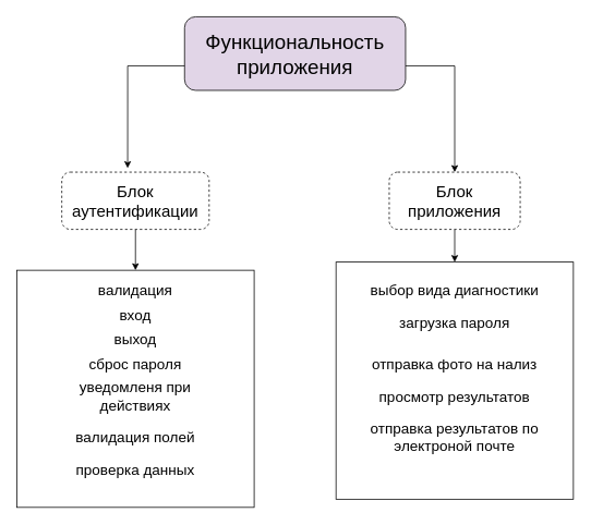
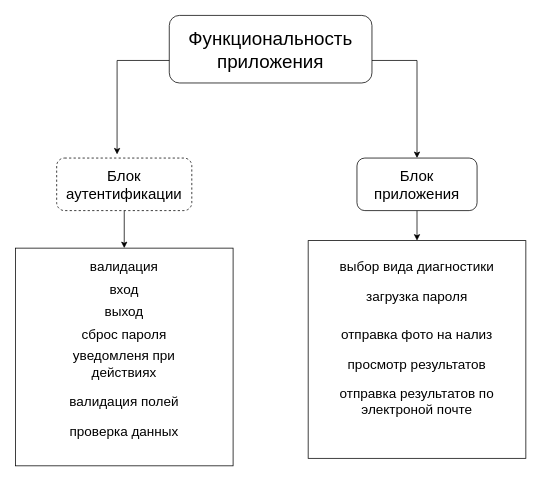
  <mxCell id="0" />
  <mxCell id="1" parent="0" />
  <mxCell id="2" style="edgeStyle=orthogonalEdgeStyle;rounded=0;orthogonalLoop=1;jettySize=auto;html=1;" edge="1" parent="1" source="3" target="8"><mxGeometry relative="1" as="geometry"><Array as="points"><mxPoint x="555" y="80" /></Array></mxGeometry></mxCell>
- <mxCell id="3" value="&lt;font style=&quot;font-size: 25px;&quot;&gt;Функциональность приложения&lt;/font&gt;" style="rounded=1;whiteSpace=wrap;html=1;fillColor=#e1d5e7;" vertex="1" parent="1"><mxGeometry x="225" y="20" width="270" height="90" as="geometry" /></mxCell>
+ <mxCell id="3" value="&lt;font style=&quot;font-size: 25px;&quot;&gt;Функциональность приложения&lt;/font&gt;" style="rounded=1;whiteSpace=wrap;html=1;" vertex="1" parent="1"><mxGeometry x="225" y="20" width="270" height="90" as="geometry" /></mxCell>
  <mxCell id="4" style="edgeStyle=orthogonalEdgeStyle;rounded=0;orthogonalLoop=1;jettySize=auto;html=1;entryX=0.5;entryY=0;entryDx=0;entryDy=0;" edge="1" parent="1" source="5" target="9"><mxGeometry relative="1" as="geometry" /></mxCell>
  <mxCell id="5" value="&lt;font style=&quot;font-size: 20px;&quot;&gt;Блок аутентификации&lt;/font&gt;" style="rounded=1;whiteSpace=wrap;html=1;dashed=1;" vertex="1" parent="1"><mxGeometry x="75" y="210" width="180" height="70" as="geometry" /></mxCell>
  <mxCell id="6" style="edgeStyle=orthogonalEdgeStyle;rounded=0;orthogonalLoop=1;jettySize=auto;html=1;entryX=0.447;entryY=-0.069;entryDx=0;entryDy=0;entryPerimeter=0;" edge="1" parent="1" source="3" target="5"><mxGeometry relative="1" as="geometry"><Array as="points"><mxPoint x="156" y="80" /></Array></mxGeometry></mxCell>
  <mxCell id="7" style="edgeStyle=orthogonalEdgeStyle;rounded=0;orthogonalLoop=1;jettySize=auto;html=1;entryX=0.5;entryY=0;entryDx=0;entryDy=0;" edge="1" parent="1" source="8" target="17"><mxGeometry relative="1" as="geometry" /></mxCell>
- <mxCell id="8" value="&lt;span style=&quot;font-size: 20px;&quot;&gt;Блок приложения&lt;/span&gt;" style="rounded=1;whiteSpace=wrap;html=1;dashed=1;" vertex="1" parent="1"><mxGeometry x="475" y="210" width="160" height="70" as="geometry" /></mxCell>
+ <mxCell id="8" value="&lt;span style=&quot;font-size: 20px;&quot;&gt;Блок приложения&lt;/span&gt;" style="rounded=1;whiteSpace=wrap;html=1;" vertex="1" parent="1"><mxGeometry x="475" y="210" width="160" height="70" as="geometry" /></mxCell>
  <mxCell id="9" value="" style="whiteSpace=wrap;html=1;aspect=fixed;" vertex="1" parent="1"><mxGeometry x="20" y="330" width="290" height="290" as="geometry" /></mxCell>
  <mxCell id="10" value="&lt;font style=&quot;font-size: 18px;&quot;&gt;валидация&lt;/font&gt;" style="text;html=1;align=center;verticalAlign=middle;whiteSpace=wrap;rounded=0;" vertex="1" parent="1"><mxGeometry x="55" y="340" width="220" height="30" as="geometry" /></mxCell>
  <mxCell id="11" value="&lt;font style=&quot;font-size: 18px;&quot;&gt;вход&lt;/font&gt;" style="text;html=1;align=center;verticalAlign=middle;whiteSpace=wrap;rounded=0;" vertex="1" parent="1"><mxGeometry x="55" y="370" width="220" height="30" as="geometry" /></mxCell>
  <mxCell id="12" value="&lt;font style=&quot;font-size: 18px;&quot;&gt;выход&lt;/font&gt;" style="text;html=1;align=center;verticalAlign=middle;whiteSpace=wrap;rounded=0;" vertex="1" parent="1"><mxGeometry x="55" y="400" width="220" height="30" as="geometry" /></mxCell>
  <mxCell id="13" value="&lt;font style=&quot;font-size: 18px;&quot;&gt;сброс пароля&lt;/font&gt;" style="text;html=1;align=center;verticalAlign=middle;whiteSpace=wrap;rounded=0;" vertex="1" parent="1"><mxGeometry x="55" y="430" width="220" height="30" as="geometry" /></mxCell>
  <mxCell id="14" value="&lt;font style=&quot;font-size: 18px;&quot;&gt;уведомленя при действиях&lt;/font&gt;" style="text;html=1;align=center;verticalAlign=middle;whiteSpace=wrap;rounded=0;" vertex="1" parent="1"><mxGeometry x="55" y="470" width="220" height="30" as="geometry" /></mxCell>
  <mxCell id="15" value="&lt;span style=&quot;font-size: 18px;&quot;&gt;валидация полей&lt;/span&gt;" style="text;html=1;align=center;verticalAlign=middle;whiteSpace=wrap;rounded=0;" vertex="1" parent="1"><mxGeometry x="55" y="520" width="220" height="30" as="geometry" /></mxCell>
  <mxCell id="16" value="&lt;span style=&quot;font-size: 18px;&quot;&gt;проверка данных&lt;/span&gt;" style="text;html=1;align=center;verticalAlign=middle;whiteSpace=wrap;rounded=0;" vertex="1" parent="1"><mxGeometry x="55" y="560" width="220" height="30" as="geometry" /></mxCell>
  <mxCell id="17" value="" style="whiteSpace=wrap;html=1;aspect=fixed;" vertex="1" parent="1"><mxGeometry x="410" y="320" width="290" height="290" as="geometry" /></mxCell>
  <mxCell id="18" value="&lt;span style=&quot;font-size: 18px;&quot;&gt;выбор вида диагностики&lt;/span&gt;" style="text;html=1;align=center;verticalAlign=middle;whiteSpace=wrap;rounded=0;" vertex="1" parent="1"><mxGeometry x="445" y="340" width="220" height="30" as="geometry" /></mxCell>
  <mxCell id="19" value="&lt;span style=&quot;font-size: 18px;&quot;&gt;загрузка пароля&lt;/span&gt;" style="text;html=1;align=center;verticalAlign=middle;whiteSpace=wrap;rounded=0;" vertex="1" parent="1"><mxGeometry x="445" y="380" width="220" height="30" as="geometry" /></mxCell>
  <mxCell id="20" value="&lt;span style=&quot;font-size: 18px;&quot;&gt;отправка фото на нализ&lt;/span&gt;" style="text;html=1;align=center;verticalAlign=middle;whiteSpace=wrap;rounded=0;" vertex="1" parent="1"><mxGeometry x="445" y="430" width="220" height="30" as="geometry" /></mxCell>
  <mxCell id="21" value="&lt;span style=&quot;font-size: 18px;&quot;&gt;просмотр результатов&lt;/span&gt;" style="text;html=1;align=center;verticalAlign=middle;whiteSpace=wrap;rounded=0;" vertex="1" parent="1"><mxGeometry x="445" y="470" width="220" height="30" as="geometry" /></mxCell>
  <mxCell id="22" value="&lt;span style=&quot;font-size: 18px;&quot;&gt;отправка результатов по электроной почте&lt;/span&gt;" style="text;html=1;align=center;verticalAlign=middle;whiteSpace=wrap;rounded=0;" vertex="1" parent="1"><mxGeometry x="445" y="520" width="220" height="30" as="geometry" /></mxCell>
